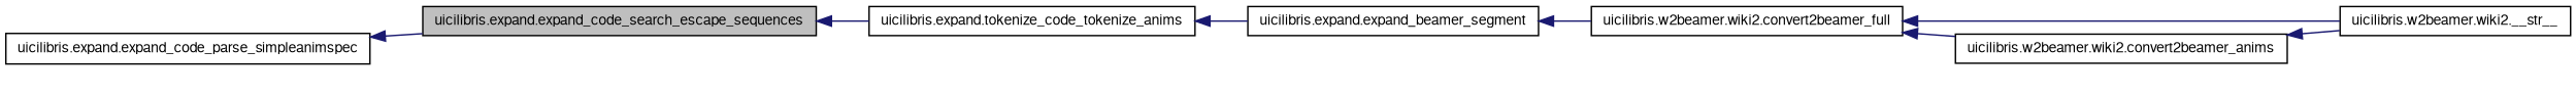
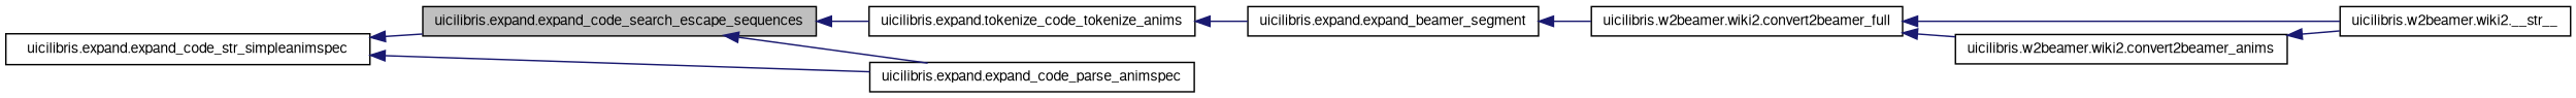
  digraph {
    rankdir=LR
    node [color=black fillcolor=white fontname=FreeSans fontsize=10 shape=record style=filled]
    edge [color=midnightblue dir=back fontname=FreeSans fontsize=10 labelfontname=FreeSans labelfontsize=10 style=solid]
    n1 [fillcolor=grey75 fontcolor=black height=0.2 label="uicilibris.expand.expand_code_search_escape_sequences" width=0.4]
    n2 [height=0.2 label="uicilibris.expand.tokenize_code_tokenize_anims" width=0.4]
+   n3 [height=0.2 label="uicilibris.expand.expand_code_parse_animspec" width=0.4]
    n4 [height=0.2 label="uicilibris.expand.expand_beamer_segment" width=0.4]
-   n5 [height=0.2 label="uicilibris.expand.expand_code_parse_simpleanimspec" width=0.4]
+   n5 [height=0.2 label="uicilibris.expand.expand_code_str_simpleanimspec" width=0.4]
    n6 [height=0.2 label="uicilibris.w2beamer.wiki2.convert2beamer_full" width=0.4]
    n7 [height=0.2 label="uicilibris.w2beamer.wiki2.__str__" width=0.4]
    n8 [height=0.2 label="uicilibris.w2beamer.wiki2.convert2beamer_anims" width=0.4]
    n1 -> n2
+   n1 -> n3
    n2 -> n4
    n4 -> n6
    n5 -> n1
+   n5 -> n3
    n6 -> n7
    n6 -> n8
    n8 -> n7
  }
